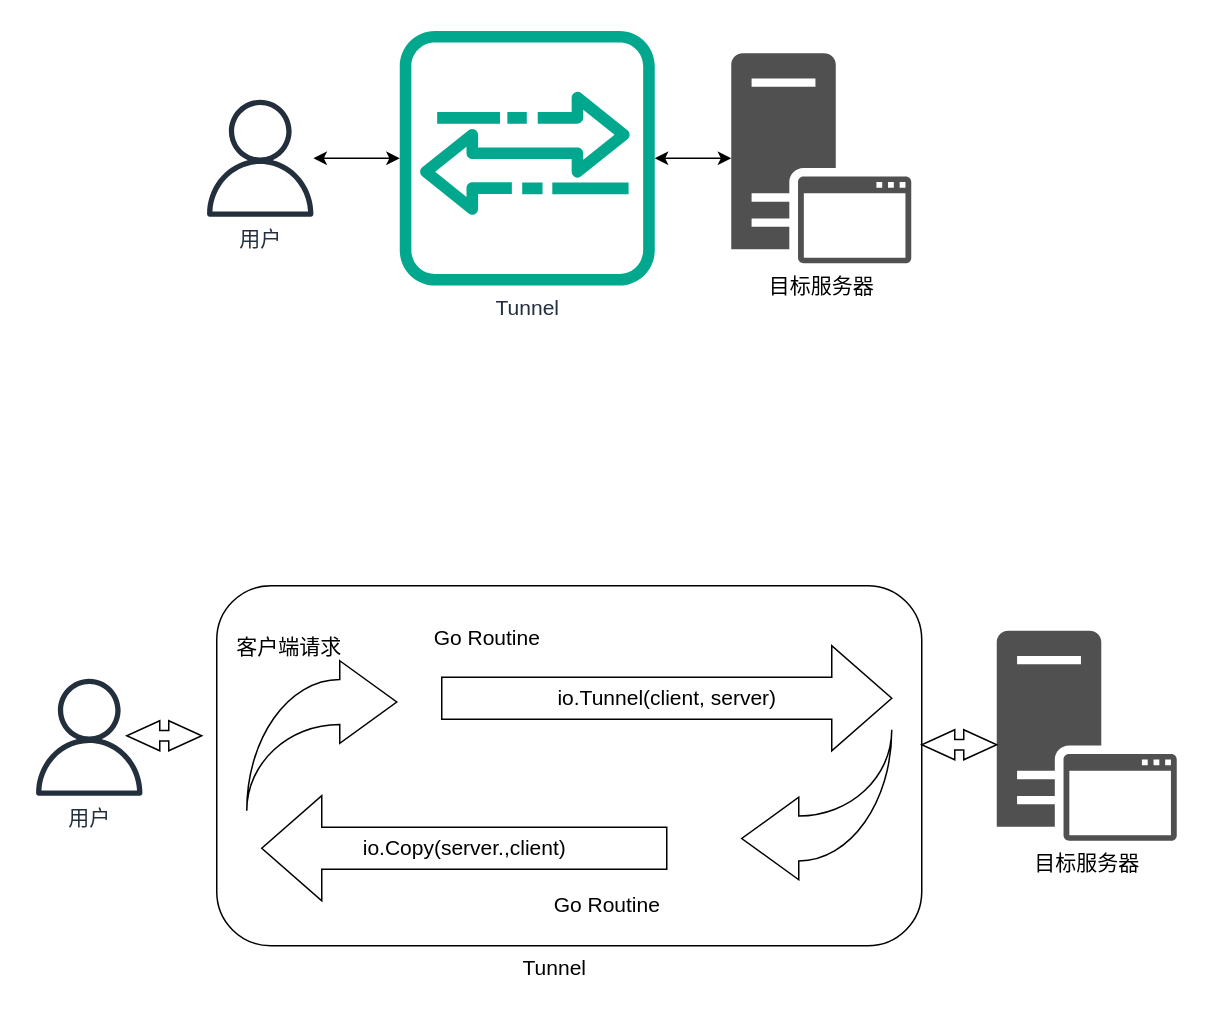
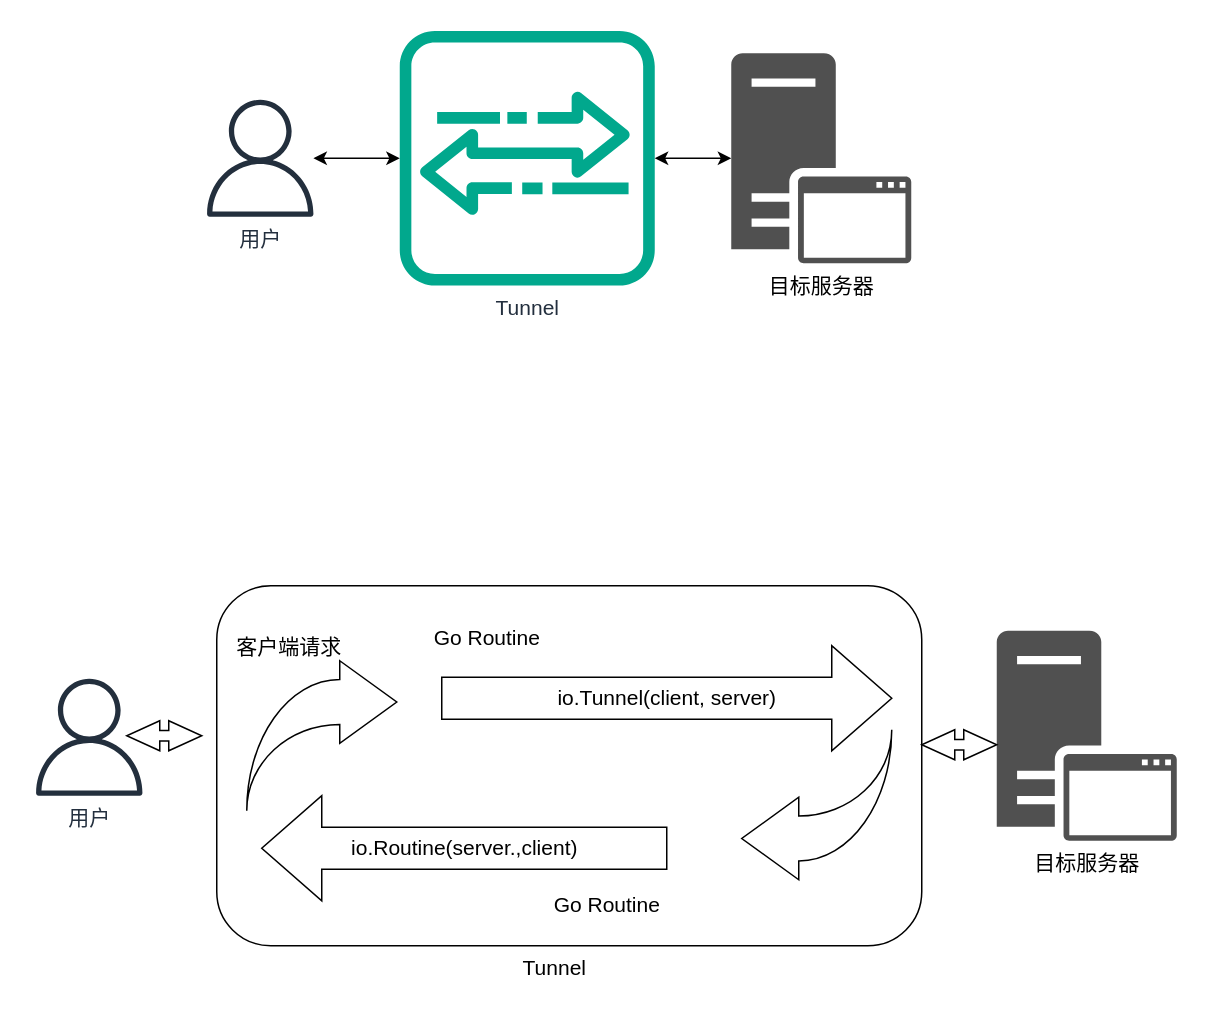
  <mxCell id="0" />
  <mxCell id="1" parent="0" />
  <mxCell id="2" value="" style="group" vertex="1" connectable="0" parent="1"><mxGeometry x="134" y="20" width="473" height="170" as="geometry" /></mxCell>
  <mxCell id="3" value="Tunnel" style="sketch=0;outlineConnect=0;fontColor=#232F3E;gradientColor=none;fillColor=#01A88D;strokeColor=none;dashed=0;verticalLabelPosition=bottom;verticalAlign=top;align=center;html=1;fontSize=14;fontStyle=0;aspect=fixed;shape=mxgraph.aws4.agent2;" parent="2" vertex="1"><mxGeometry x="132" width="170" height="170" as="geometry" /></mxCell>
  <mxCell id="4" value="" style="edgeStyle=orthogonalEdgeStyle;rounded=0;orthogonalLoop=1;jettySize=auto;html=1;startArrow=classic;startFill=1;fontSize=14;" parent="2" source="5" target="3" edge="1"><mxGeometry relative="1" as="geometry" /></mxCell>
  <mxCell id="5" value="用户" style="sketch=0;outlineConnect=0;fontColor=#232F3E;gradientColor=none;fillColor=#232F3D;strokeColor=none;dashed=0;verticalLabelPosition=bottom;verticalAlign=top;align=center;html=1;fontSize=14;fontStyle=0;aspect=fixed;pointerEvents=1;shape=mxgraph.aws4.user;" parent="2" vertex="1"><mxGeometry y="46" width="78" height="78" as="geometry" /></mxCell>
  <mxCell id="6" value="目标服务器" style="sketch=0;pointerEvents=1;shadow=0;dashed=0;html=1;strokeColor=none;fillColor=#505050;labelPosition=center;verticalLabelPosition=bottom;verticalAlign=top;outlineConnect=0;align=center;shape=mxgraph.office.servers.application_server;fontSize=14;" parent="2" vertex="1"><mxGeometry x="353" y="15" width="120" height="140" as="geometry" /></mxCell>
  <mxCell id="7" value="" style="edgeStyle=orthogonalEdgeStyle;rounded=0;orthogonalLoop=1;jettySize=auto;html=1;startArrow=classic;startFill=1;fontSize=14;" parent="2" source="3" target="6" edge="1"><mxGeometry relative="1" as="geometry"><mxPoint x="76" y="95" as="sourcePoint" /><mxPoint x="142" y="95" as="targetPoint" /></mxGeometry></mxCell>
  <mxCell id="8" value="" style="group" vertex="1" connectable="0" parent="1"><mxGeometry x="64" y="390" width="680" height="270" as="geometry" /></mxCell>
  <mxCell id="9" value="" style="rounded=1;whiteSpace=wrap;html=1;fontSize=14;" vertex="1" parent="8"><mxGeometry x="80" width="470" height="240" as="geometry" /></mxCell>
  <mxCell id="10" value="" style="html=1;shadow=0;dashed=0;align=center;verticalAlign=middle;shape=mxgraph.arrows2.jumpInArrow;dy=15;dx=38;arrowHead=55;fontSize=14;" vertex="1" parent="8"><mxGeometry x="100" y="50" width="100" height="100" as="geometry" /></mxCell>
  <mxCell id="11" value="客户端请求" style="text;html=1;align=center;verticalAlign=middle;resizable=0;points=[];autosize=1;strokeColor=none;fillColor=none;fontSize=14;" vertex="1" parent="8"><mxGeometry x="83" y="26" width="90" height="30" as="geometry" /></mxCell>
  <mxCell id="12" value="Go Routine" style="text;html=1;align=center;verticalAlign=middle;resizable=0;points=[];autosize=1;strokeColor=none;fillColor=none;fontSize=14;" vertex="1" parent="8"><mxGeometry x="215" y="20" width="90" height="30" as="geometry" /></mxCell>
  <mxCell id="13" value="io.Tunnel(client, server)" style="html=1;shadow=0;dashed=0;align=center;verticalAlign=middle;shape=mxgraph.arrows2.arrow;dy=0.6;dx=40;notch=0;fontSize=14;" vertex="1" parent="8"><mxGeometry x="230" y="40" width="300" height="70" as="geometry" /></mxCell>
  <mxCell id="14" value="" style="html=1;shadow=0;dashed=0;align=center;verticalAlign=middle;shape=mxgraph.arrows2.jumpInArrow;dy=15;dx=38;arrowHead=55;rotation=-180;fontSize=14;" vertex="1" parent="8"><mxGeometry x="430" y="96" width="100" height="100" as="geometry" /></mxCell>
- <mxCell id="15" value="io.Copy(server.,client)" style="html=1;shadow=0;dashed=0;align=center;verticalAlign=middle;shape=mxgraph.arrows2.arrow;dy=0.6;dx=40;flipH=1;notch=0;fontSize=14;" vertex="1" parent="8"><mxGeometry x="110" y="140" width="270" height="70" as="geometry" /></mxCell>
+ <mxCell id="15" value="io.Routine(server.,client)" style="html=1;shadow=0;dashed=0;align=center;verticalAlign=middle;shape=mxgraph.arrows2.arrow;dy=0.6;dx=40;flipH=1;notch=0;fontSize=14;" vertex="1" parent="8"><mxGeometry x="110" y="140" width="270" height="70" as="geometry" /></mxCell>
  <mxCell id="16" value="Go Routine" style="text;html=1;align=center;verticalAlign=middle;resizable=0;points=[];autosize=1;strokeColor=none;fillColor=none;fontSize=14;" vertex="1" parent="8"><mxGeometry x="295" y="198" width="90" height="30" as="geometry" /></mxCell>
  <mxCell id="17" value="目标服务器" style="sketch=0;pointerEvents=1;shadow=0;dashed=0;html=1;strokeColor=none;fillColor=#505050;labelPosition=center;verticalLabelPosition=bottom;verticalAlign=top;outlineConnect=0;align=center;shape=mxgraph.office.servers.application_server;fontSize=14;" vertex="1" parent="8"><mxGeometry x="600" y="30" width="120" height="140" as="geometry" /></mxCell>
  <mxCell id="18" value="Tunnel" style="text;html=1;align=center;verticalAlign=middle;resizable=0;points=[];autosize=1;strokeColor=none;fillColor=none;fontSize=14;" vertex="1" parent="8"><mxGeometry x="270" y="240" width="70" height="30" as="geometry" /></mxCell>
  <mxCell id="19" value="" style="html=1;shadow=0;dashed=0;align=center;verticalAlign=middle;shape=mxgraph.arrows2.twoWayArrow;dy=0.65;dx=22;" vertex="1" parent="8"><mxGeometry x="20" y="90" width="50" height="20" as="geometry" /></mxCell>
  <mxCell id="20" value="" style="html=1;shadow=0;dashed=0;align=center;verticalAlign=middle;shape=mxgraph.arrows2.twoWayArrow;dy=0.65;dx=22;" vertex="1" parent="8"><mxGeometry x="550" y="96" width="50" height="20" as="geometry" /></mxCell>
  <mxCell id="21" value="用户" style="sketch=0;outlineConnect=0;fontColor=#232F3E;gradientColor=none;fillColor=#232F3D;strokeColor=none;dashed=0;verticalLabelPosition=bottom;verticalAlign=top;align=center;html=1;fontSize=14;fontStyle=0;aspect=fixed;pointerEvents=1;shape=mxgraph.aws4.user;" vertex="1" parent="8"><mxGeometry x="-44" y="62" width="78" height="78" as="geometry" /></mxCell>
